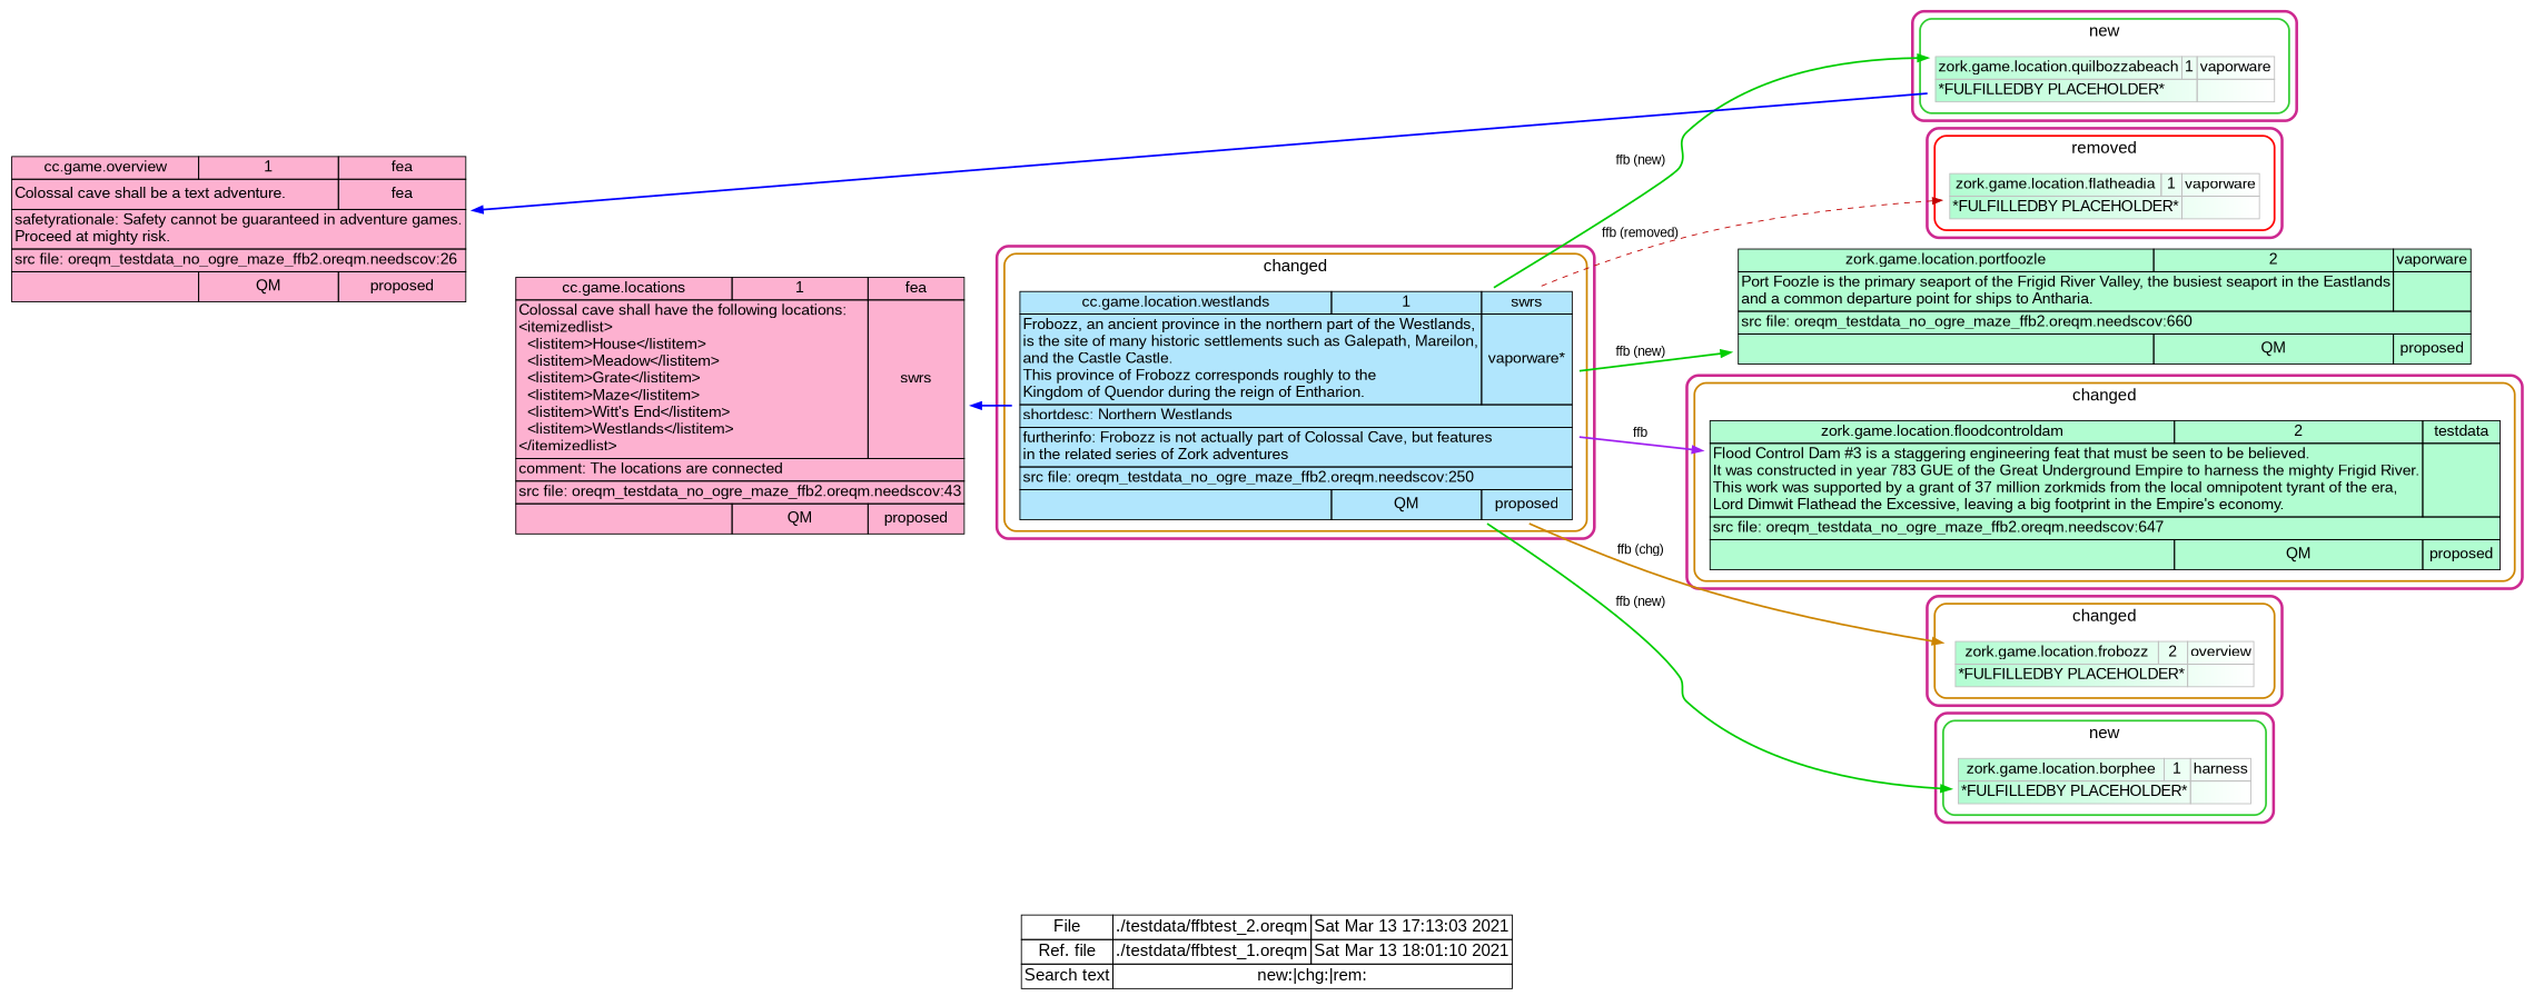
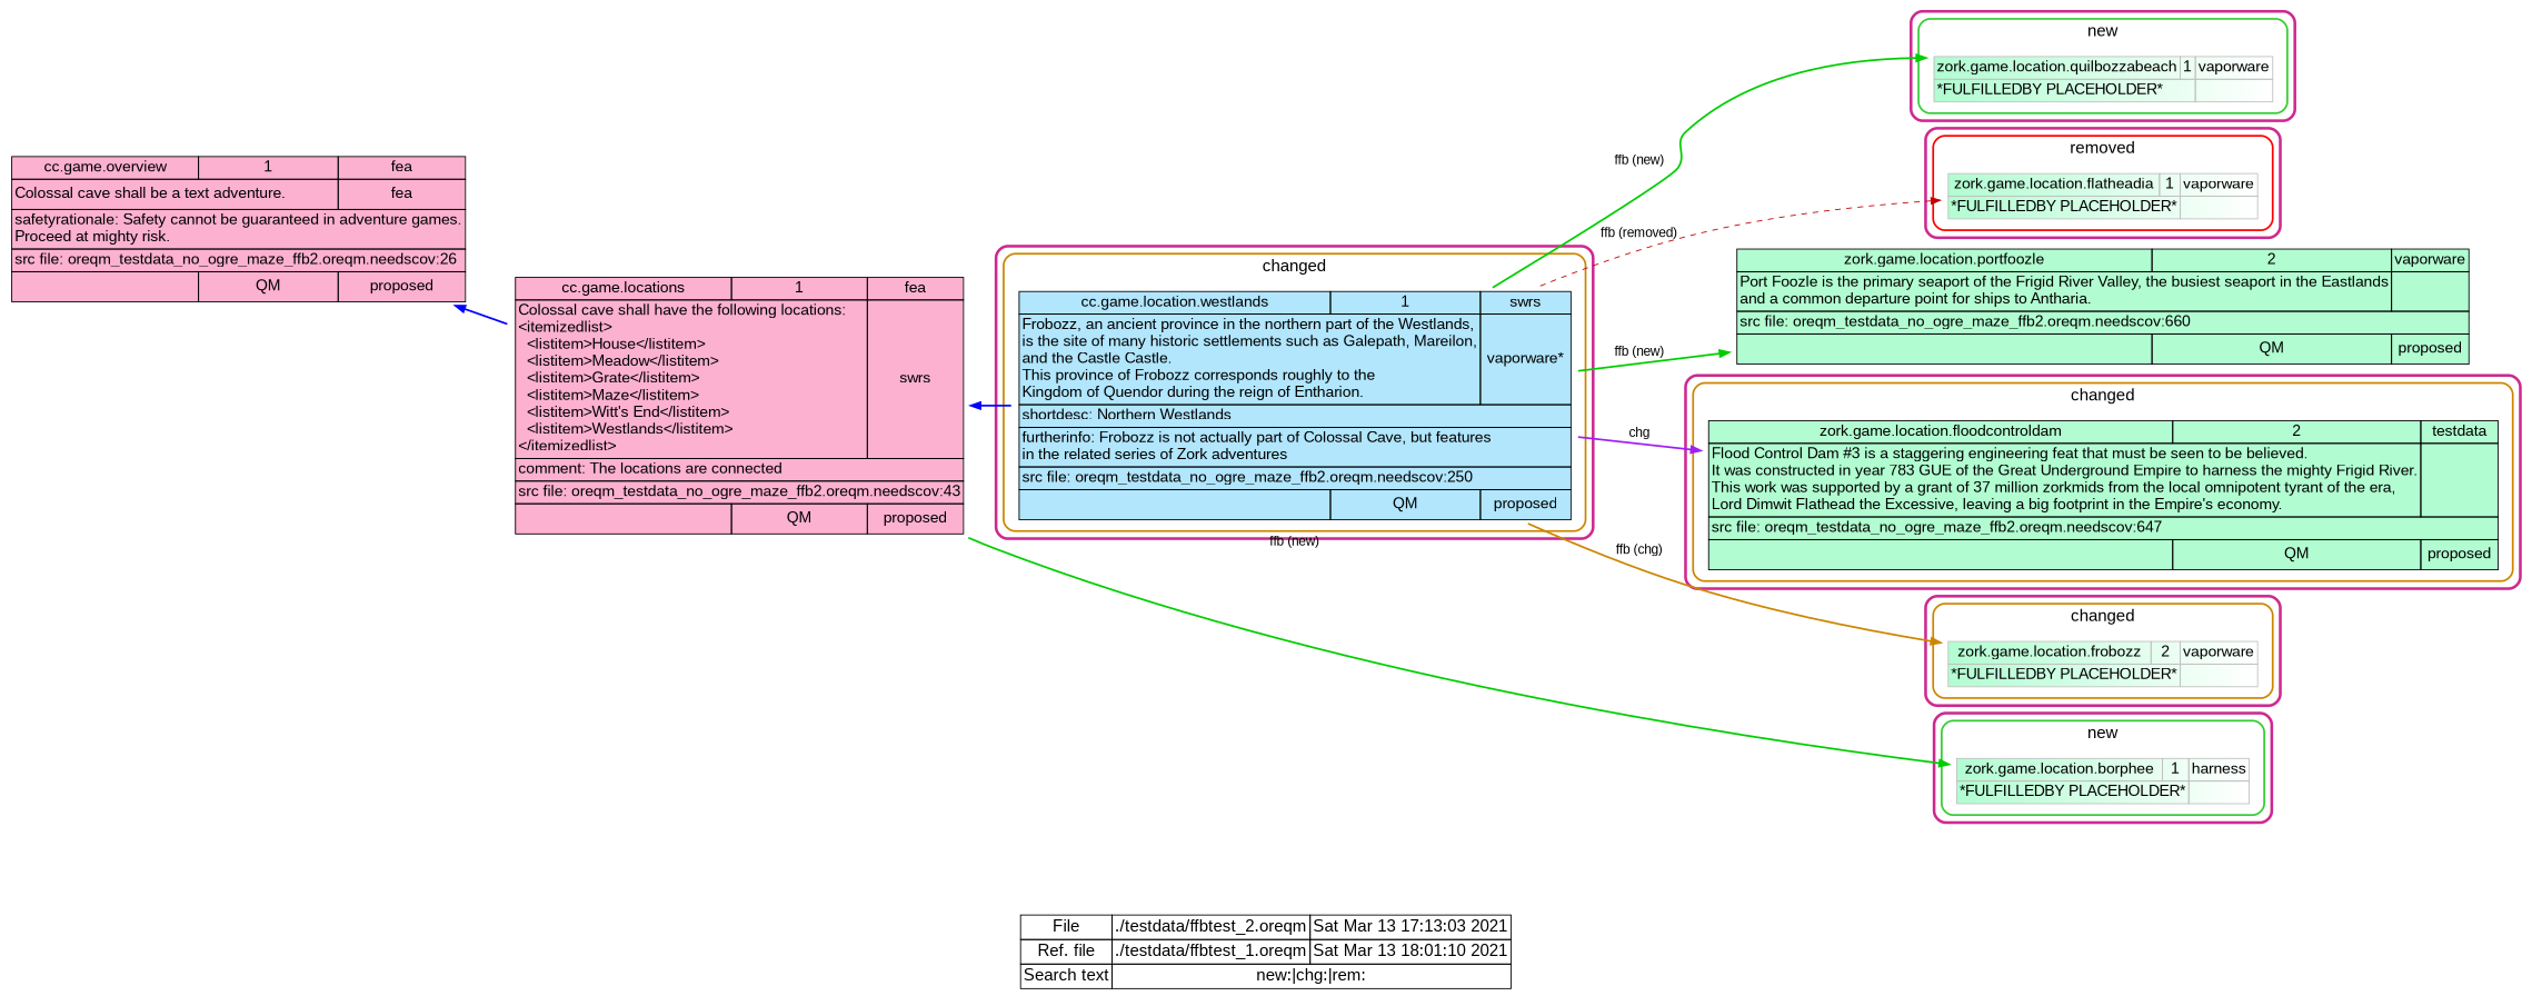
  digraph {
    fontcolor=black
    fontname=Arial
    fontsize=18
    label=<     <table border="0" cellspacing="0" cellborder="1">       <tr><td cellspacing="0" >File</td><td>./testdata/ffbtest_2.oreqm</td><td>Sat Mar 13 17:13:03 2021</td></tr>       <tr><td>Ref. file</td><td>./testdata/ffbtest_1.oreqm</td><td>Sat Mar 13 18:01:10 2021</td></tr>       <tr><td>Search text</td><td colspan="2">new:|chg:|rem:<BR ALIGN="LEFT"/></td></tr>     </table>>
    labelloc=b
    rankdir=RL
    node [fontname=Arial fontsize=16 shape=plaintext]
    edge [arrowhead=normal arrowtail=normal color=green3 dir=back fontname=Arial style=bold]
    n1 [label=<       <TABLE BGCOLOR="#B1E6FD" BORDER="0" CELLSPACING="0" CELLBORDER="1" COLOR="black" >         <TR><TD CELLSPACING="0" >cc.game.location.westlands</TD><TD>1</TD><TD>swrs</TD></TR>         <TR><TD COLSPAN="2" ALIGN="LEFT">Frobozz, an ancient province in the northern part of the Westlands,<BR ALIGN="LEFT"/>is the site of many historic settlements such as Galepath, Mareilon,<BR ALIGN="LEFT"/>and the Castle Castle.<BR ALIGN="LEFT"/>This province of Frobozz corresponds roughly to the<BR ALIGN="LEFT"/>Kingdom of Quendor during the reign of Entharion.<BR ALIGN="LEFT"/></TD><TD><TABLE BORDER="0"><TR><TD>vaporware*</TD></TR></TABLE></TD></TR>         <TR><TD COLSPAN="3" ALIGN="LEFT">shortdesc: Northern Westlands<BR ALIGN="LEFT"/></TD></TR>         <TR><TD COLSPAN="3" ALIGN="LEFT">furtherinfo: Frobozz is not actually part of Colossal Cave, but features<BR ALIGN="LEFT"/>in the related series of Zork adventures<BR ALIGN="LEFT"/></TD></TR>         <TR><TD COLSPAN="3" ALIGN="LEFT">src file: oreqm_testdata_no_ogre_maze_ffb2.oreqm.needscov:250<BR ALIGN="LEFT"/></TD></TR>         <TR><TD></TD><TD>QM</TD><TD><TABLE BORDER="0"><TR><TD >proposed</TD></TR></TABLE></TD></TR>       </TABLE>>]
    n2 [label=<       <TABLE BGCOLOR="#B1FDD1" BORDER="0" CELLSPACING="0" CELLBORDER="1" COLOR="black" >         <TR><TD CELLSPACING="0" >zork.game.location.floodcontroldam</TD><TD>2</TD><TD>testdata</TD></TR>         <TR><TD COLSPAN="2" ALIGN="LEFT">Flood Control Dam #3 is a staggering engineering feat that must be seen to be believed.<BR ALIGN="LEFT"/>It was constructed in year 783 GUE of the Great Underground Empire to harness the mighty Frigid River.<BR ALIGN="LEFT"/>This work was supported by a grant of 37 million zorkmids from the local omnipotent tyrant of the era,<BR ALIGN="LEFT"/>Lord Dimwit Flathead the Excessive, leaving a big footprint in the Empire's economy.<BR ALIGN="LEFT"/></TD><TD></TD></TR>         <TR><TD COLSPAN="3" ALIGN="LEFT">src file: oreqm_testdata_no_ogre_maze_ffb2.oreqm.needscov:647<BR ALIGN="LEFT"/></TD></TR>         <TR><TD></TD><TD>QM</TD><TD><TABLE BORDER="0"><TR><TD >proposed</TD></TR></TABLE></TD></TR>       </TABLE>>]
    n3 [label=<       <TABLE BGCOLOR="#B1FDD1:white" BORDER="0" CELLSPACING="0" CELLBORDER="1" COLOR="grey" >         <TR><TD CELLSPACING="0" >zork.game.location.borphee</TD><TD>1</TD><TD>harness</TD></TR>         <TR><TD COLSPAN="2" ALIGN="LEFT">*FULFILLEDBY PLACEHOLDER*<BR ALIGN="LEFT"/></TD><TD></TD></TR>       </TABLE>>]
-   n4 [label=<       <TABLE BGCOLOR="#B1FDD1:white" BORDER="0" CELLSPACING="0" CELLBORDER="1" COLOR="grey" >         <TR><TD CELLSPACING="0" >zork.game.location.frobozz</TD><TD>2</TD><TD>overview</TD></TR>         <TR><TD COLSPAN="2" ALIGN="LEFT">*FULFILLEDBY PLACEHOLDER*<BR ALIGN="LEFT"/></TD><TD></TD></TR>       </TABLE>>]
+   n4 [label=<       <TABLE BGCOLOR="#B1FDD1:white" BORDER="0" CELLSPACING="0" CELLBORDER="1" COLOR="grey" >         <TR><TD CELLSPACING="0" >zork.game.location.frobozz</TD><TD>2</TD><TD>vaporware</TD></TR>         <TR><TD COLSPAN="2" ALIGN="LEFT">*FULFILLEDBY PLACEHOLDER*<BR ALIGN="LEFT"/></TD><TD></TD></TR>       </TABLE>>]
    n5 [label=<       <TABLE BGCOLOR="#B1FDD1:white" BORDER="0" CELLSPACING="0" CELLBORDER="1" COLOR="grey" >         <TR><TD CELLSPACING="0" >zork.game.location.quilbozzabeach</TD><TD>1</TD><TD>vaporware</TD></TR>         <TR><TD COLSPAN="2" ALIGN="LEFT">*FULFILLEDBY PLACEHOLDER*<BR ALIGN="LEFT"/></TD><TD></TD></TR>       </TABLE>>]
    n6 [label=<       <TABLE BGCOLOR="#B1FDD1:white" BORDER="0" CELLSPACING="0" CELLBORDER="1" COLOR="grey" >         <TR><TD CELLSPACING="0" >zork.game.location.flatheadia</TD><TD>1</TD><TD>vaporware</TD></TR>         <TR><TD COLSPAN="2" ALIGN="LEFT">*FULFILLEDBY PLACEHOLDER*<BR ALIGN="LEFT"/></TD><TD></TD></TR>       </TABLE>>]
    n7 [label=<       <TABLE BGCOLOR="#FDB1D0" BORDER="0" CELLSPACING="0" CELLBORDER="1" COLOR="black" >         <TR><TD CELLSPACING="0" >cc.game.locations</TD><TD>1</TD><TD>fea</TD></TR>         <TR><TD COLSPAN="2" ALIGN="LEFT">Colossal cave shall have the following locations:<BR ALIGN="LEFT"/>&lt;itemizedlist&gt;<BR ALIGN="LEFT"/>  &lt;listitem&gt;House&lt;/listitem&gt;<BR ALIGN="LEFT"/>  &lt;listitem&gt;Meadow&lt;/listitem&gt;<BR ALIGN="LEFT"/>  &lt;listitem&gt;Grate&lt;/listitem&gt;<BR ALIGN="LEFT"/>  &lt;listitem&gt;Maze&lt;/listitem&gt;<BR ALIGN="LEFT"/>  &lt;listitem&gt;Witt's End&lt;/listitem&gt;<BR ALIGN="LEFT"/>  &lt;listitem&gt;Westlands&lt;/listitem&gt;<BR ALIGN="LEFT"/>&lt;/itemizedlist&gt;<BR ALIGN="LEFT"/></TD><TD><TABLE BORDER="0"><TR><TD>swrs</TD></TR></TABLE></TD></TR>         <TR><TD COLSPAN="3" ALIGN="LEFT">comment: The locations are connected<BR ALIGN="LEFT"/></TD></TR>         <TR><TD COLSPAN="3" ALIGN="LEFT">src file: oreqm_testdata_no_ogre_maze_ffb2.oreqm.needscov:43<BR ALIGN="LEFT"/></TD></TR>         <TR><TD></TD><TD>QM</TD><TD><TABLE BORDER="0"><TR><TD >proposed</TD></TR></TABLE></TD></TR>       </TABLE>>]
    n8 [label=<       <TABLE BGCOLOR="#FDB1D0" BORDER="0" CELLSPACING="0" CELLBORDER="1" COLOR="black" >         <TR><TD CELLSPACING="0" >cc.game.overview</TD><TD>1</TD><TD>fea</TD></TR>         <TR><TD COLSPAN="2" ALIGN="LEFT">Colossal cave shall be a text adventure.<BR ALIGN="LEFT"/></TD><TD><TABLE BORDER="0"><TR><TD>fea</TD></TR></TABLE></TD></TR>         <TR><TD COLSPAN="3" ALIGN="LEFT">safetyrationale: Safety cannot be guaranteed in adventure games.<BR ALIGN="LEFT"/>Proceed at mighty risk.<BR ALIGN="LEFT"/></TD></TR>         <TR><TD COLSPAN="3" ALIGN="LEFT">src file: oreqm_testdata_no_ogre_maze_ffb2.oreqm.needscov:26<BR ALIGN="LEFT"/></TD></TR>         <TR><TD></TD><TD>QM</TD><TD><TABLE BORDER="0"><TR><TD >proposed</TD></TR></TABLE></TD></TR>       </TABLE>>]
    n9 [label=<       <TABLE BGCOLOR="#B1FDD1" BORDER="0" CELLSPACING="0" CELLBORDER="1" COLOR="black" >         <TR><TD CELLSPACING="0" >zork.game.location.portfoozle</TD><TD>2</TD><TD>vaporware</TD></TR>         <TR><TD COLSPAN="2" ALIGN="LEFT">Port Foozle is the primary seaport of the Frigid River Valley, the busiest seaport in the Eastlands<BR ALIGN="LEFT"/>and a common departure point for ships to Antharia.<BR ALIGN="LEFT"/></TD><TD></TD></TR>         <TR><TD COLSPAN="3" ALIGN="LEFT">src file: oreqm_testdata_no_ogre_maze_ffb2.oreqm.needscov:660<BR ALIGN="LEFT"/></TD></TR>         <TR><TD></TD><TD>QM</TD><TD><TABLE BORDER="0"><TR><TD >proposed</TD></TR></TABLE></TD></TR>       </TABLE>>]
    subgraph cluster_1 {
      color=maroon3
      label=""
      penwidth=3
      style=rounded
      subgraph cluster_2 {
        color=orange3
        label=changed
        labelloc=t
        penwidth=2
        style=rounded
        n1
      }
    }
    subgraph cluster_3 {
      color=maroon3
      label=""
      penwidth=3
      style=rounded
      subgraph cluster_4 {
        color=orange3
        label=changed
        labelloc=t
        penwidth=2
        style=rounded
        n2
      }
    }
    subgraph cluster_5 {
      color=maroon3
      label=""
      penwidth=3
      style=rounded
      subgraph cluster_6 {
        color=limegreen
        label=new
        labelloc=t
        penwidth=2
        style=rounded
        n3
      }
    }
    subgraph cluster_7 {
      color=maroon3
      label=""
      penwidth=3
      style=rounded
      subgraph cluster_8 {
        color=orange3
        label=changed
        labelloc=t
        penwidth=2
        style=rounded
        n4
      }
    }
    subgraph cluster_9 {
      color=maroon3
      label=""
      penwidth=3
      style=rounded
      subgraph cluster_10 {
        color=limegreen
        label=new
        labelloc=t
        penwidth=2
        style=rounded
        n5
      }
    }
    subgraph cluster_11 {
      color=maroon3
      label=""
      penwidth=3
      style=rounded
      subgraph cluster_12 {
        color=red
        label=removed
        labelloc=t
        penwidth=2
        style=rounded
        n6
      }
    }
    n1 -> n7 [color=blue dir=forward]
-   n2 -> n1 [color=purple label=ffb]
-   n3 -> n1 [label="ffb (new)"]
+   n2 -> n1 [color=purple label=chg]
+   n3 -> n7 [label="ffb (new)"]
    n4 -> n1 [color=orange3 label="ffb (chg)"]
    n5 -> n1 [label="ffb (new)"]
    n6 -> n1 [color="#C00000" label="ffb (removed)" style=dashed]
-   n5 -> n8 [color=blue dir=forward]
+   n7 -> n8 [color=blue dir=forward]
    n9 -> n1 [label="ffb (new)"]
  }
